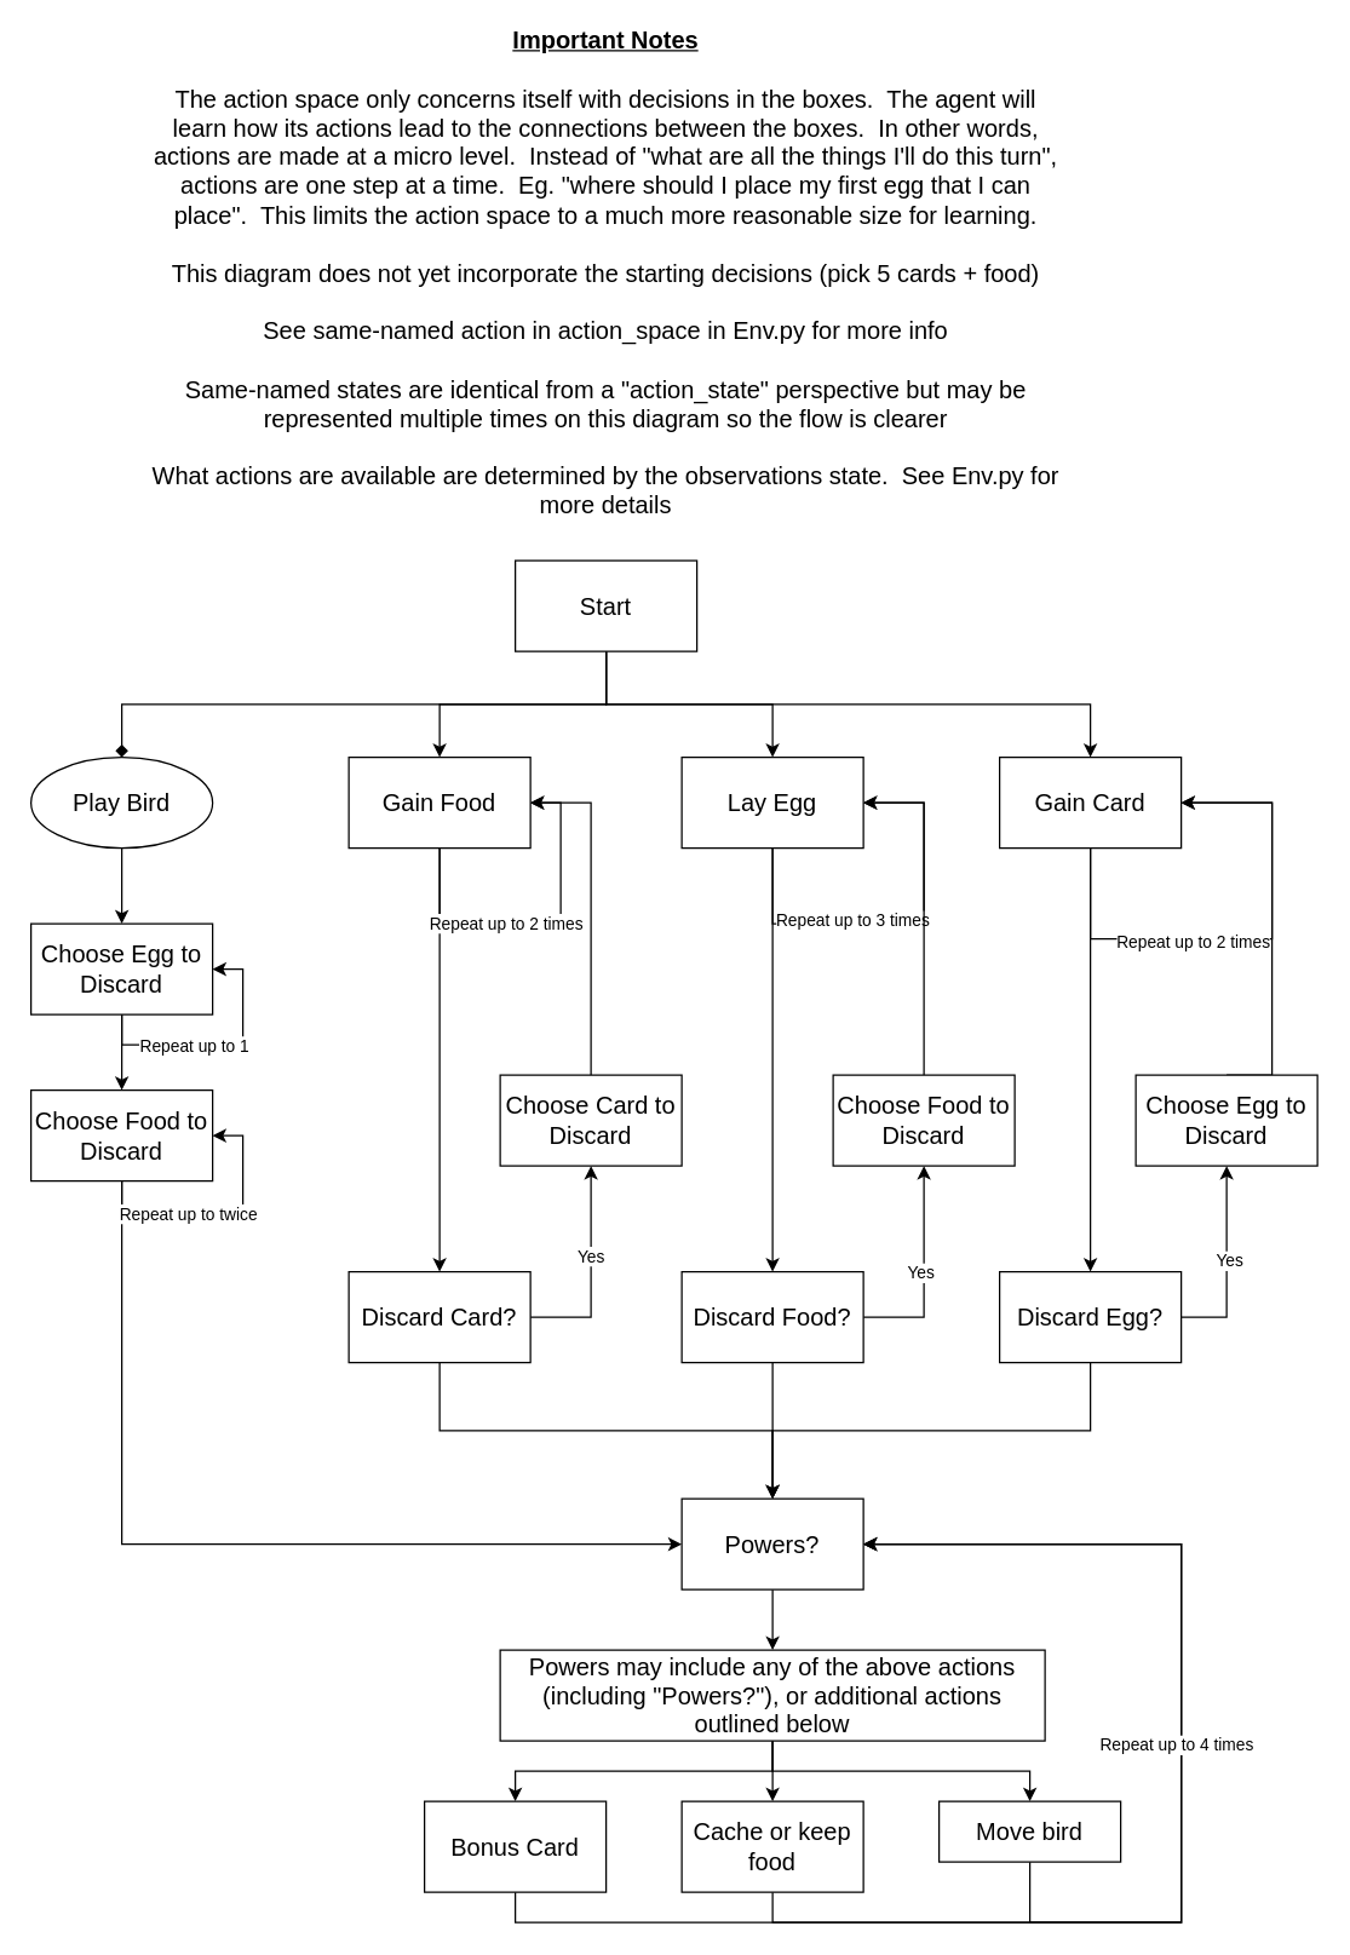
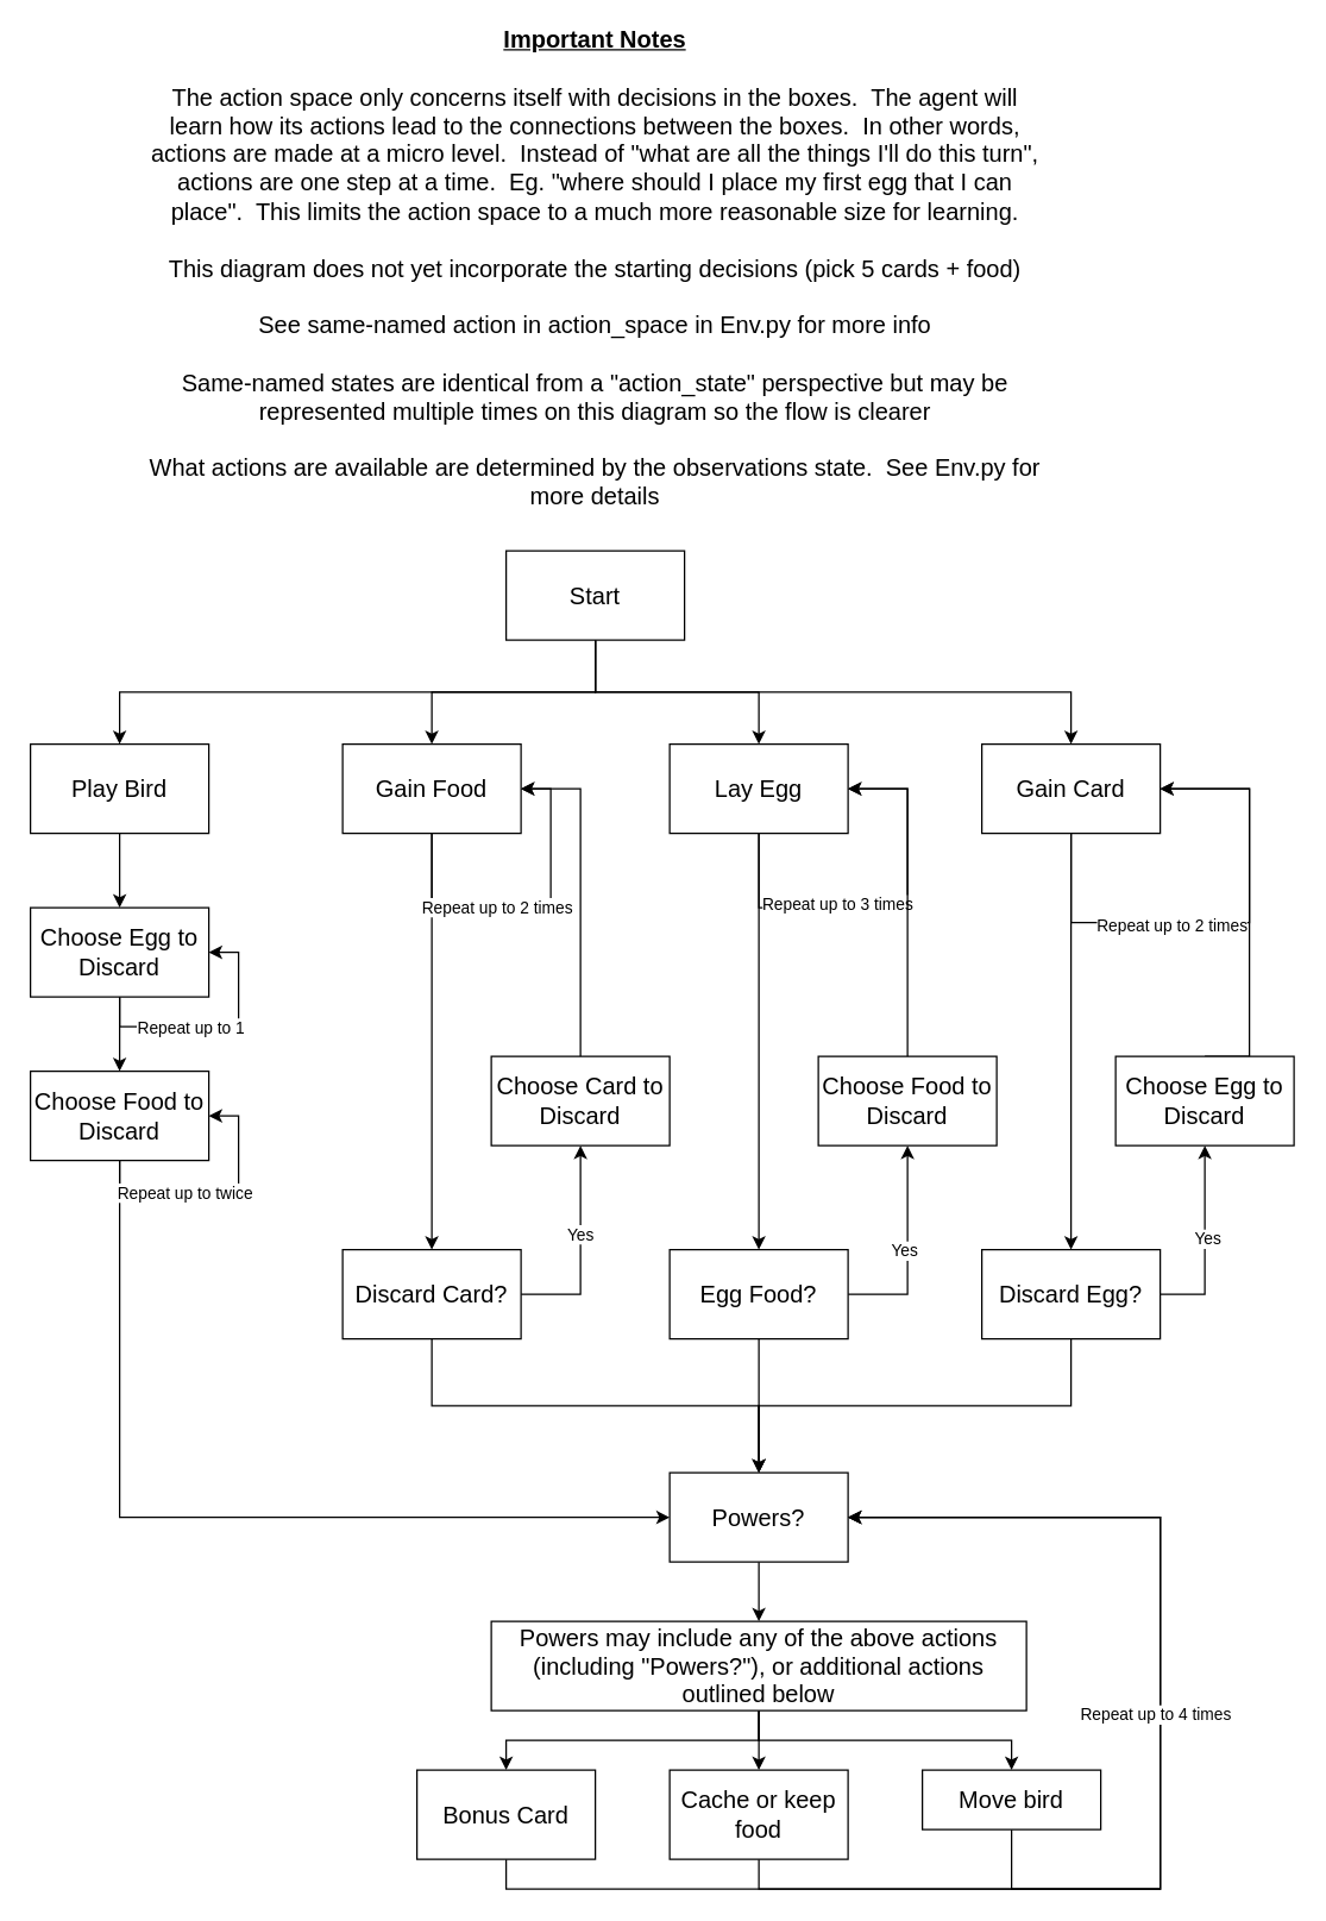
  <mxCell id="0" />
  <mxCell id="1" parent="0" />
  <mxCell id="2" style="edgeStyle=orthogonalEdgeStyle;rounded=0;orthogonalLoop=1;jettySize=auto;html=1;exitX=0.5;exitY=1;exitDx=0;exitDy=0;" edge="1" parent="1" source="6" target="12"><mxGeometry relative="1" as="geometry" /></mxCell>
  <mxCell id="3" style="edgeStyle=orthogonalEdgeStyle;rounded=0;orthogonalLoop=1;jettySize=auto;html=1;exitX=0.5;exitY=1;exitDx=0;exitDy=0;" edge="1" parent="1" source="6" target="14"><mxGeometry relative="1" as="geometry" /></mxCell>
  <mxCell id="4" style="edgeStyle=orthogonalEdgeStyle;rounded=0;orthogonalLoop=1;jettySize=auto;html=1;exitX=0.5;exitY=1;exitDx=0;exitDy=0;entryX=0.5;entryY=0;entryDx=0;entryDy=0;" edge="1" parent="1" source="6" target="10"><mxGeometry relative="1" as="geometry" /></mxCell>
- <mxCell id="5" style="edgeStyle=orthogonalEdgeStyle;rounded=0;orthogonalLoop=1;jettySize=auto;html=1;exitX=0.5;exitY=1;exitDx=0;exitDy=0;entryX=0.5;entryY=0;entryDx=0;entryDy=0;endArrow=diamond;" edge="1" parent="1" source="6" target="8"><mxGeometry relative="1" as="geometry" /></mxCell>
+ <mxCell id="5" style="edgeStyle=orthogonalEdgeStyle;rounded=0;orthogonalLoop=1;jettySize=auto;html=1;exitX=0.5;exitY=1;exitDx=0;exitDy=0;entryX=0.5;entryY=0;entryDx=0;entryDy=0;" edge="1" parent="1" source="6" target="8"><mxGeometry relative="1" as="geometry" /></mxCell>
  <mxCell id="6" value="&lt;font style=&quot;font-size: 16px;&quot;&gt;Start&lt;/font&gt;" style="rounded=0;whiteSpace=wrap;html=1;" parent="1" vertex="1"><mxGeometry x="340" y="370" width="120" height="60" as="geometry" /></mxCell>
  <mxCell id="7" style="edgeStyle=orthogonalEdgeStyle;rounded=0;orthogonalLoop=1;jettySize=auto;html=1;exitX=0.5;exitY=1;exitDx=0;exitDy=0;entryX=0.5;entryY=0;entryDx=0;entryDy=0;" edge="1" parent="1" source="8" target="43"><mxGeometry relative="1" as="geometry" /></mxCell>
- <mxCell id="8" value="&lt;font style=&quot;font-size: 16px;&quot;&gt;Play Bird&lt;/font&gt;" style="ellipse;whiteSpace=wrap;html=1;" parent="1" vertex="1"><mxGeometry x="20" y="500" width="120" height="60" as="geometry" /></mxCell>
+ <mxCell id="8" value="&lt;font style=&quot;font-size: 16px;&quot;&gt;Play Bird&lt;/font&gt;" style="rounded=0;whiteSpace=wrap;html=1;" parent="1" vertex="1"><mxGeometry x="20" y="500" width="120" height="60" as="geometry" /></mxCell>
  <mxCell id="9" style="edgeStyle=orthogonalEdgeStyle;rounded=0;orthogonalLoop=1;jettySize=auto;html=1;exitX=0.5;exitY=1;exitDx=0;exitDy=0;entryX=0.5;entryY=0;entryDx=0;entryDy=0;" edge="1" parent="1" source="10" target="31"><mxGeometry relative="1" as="geometry" /></mxCell>
  <mxCell id="10" value="&lt;font style=&quot;font-size: 16px;&quot;&gt;Gain Food&lt;/font&gt;" style="rounded=0;whiteSpace=wrap;html=1;" parent="1" vertex="1"><mxGeometry x="230" y="500" width="120" height="60" as="geometry" /></mxCell>
  <mxCell id="11" style="edgeStyle=orthogonalEdgeStyle;rounded=0;orthogonalLoop=1;jettySize=auto;html=1;exitX=0.5;exitY=1;exitDx=0;exitDy=0;entryX=0.5;entryY=0;entryDx=0;entryDy=0;" edge="1" parent="1" source="12" target="27"><mxGeometry relative="1" as="geometry" /></mxCell>
  <mxCell id="12" value="&lt;font style=&quot;font-size: 16px;&quot;&gt;Lay Egg&lt;/font&gt;" style="rounded=0;whiteSpace=wrap;html=1;" parent="1" vertex="1"><mxGeometry x="450" y="500" width="120" height="60" as="geometry" /></mxCell>
  <mxCell id="13" style="edgeStyle=orthogonalEdgeStyle;rounded=0;orthogonalLoop=1;jettySize=auto;html=1;exitX=0.5;exitY=1;exitDx=0;exitDy=0;" edge="1" parent="1" source="14" target="21"><mxGeometry relative="1" as="geometry" /></mxCell>
  <mxCell id="14" value="&lt;font style=&quot;font-size: 16px;&quot;&gt;Gain Card&lt;/font&gt;" style="rounded=0;whiteSpace=wrap;html=1;" parent="1" vertex="1"><mxGeometry x="660" y="500" width="120" height="60" as="geometry" /></mxCell>
  <mxCell id="15" value="&lt;font style=&quot;font-size: 16px;&quot;&gt;&lt;b&gt;&lt;u&gt;Important Notes&lt;br&gt;&lt;/u&gt;&lt;/b&gt;&lt;br&gt;The action space only concerns itself with decisions in the boxes.&amp;nbsp; The agent will learn how its actions lead to the connections between the boxes.&amp;nbsp; In other words, actions are made at a micro level.&amp;nbsp; Instead of &quot;what are all the things I'll do this turn&quot;, actions are one step at a time.&amp;nbsp; Eg. &quot;where should I place my first egg that I can place&quot;.&amp;nbsp; This limits the action space to a much more reasonable size for learning.&lt;br&gt;&lt;br&gt;This diagram does not yet incorporate the starting decisions (pick 5 cards + food)&lt;br&gt;&lt;br&gt;See same-named action in action_space in Env.py for more info&lt;br&gt;&lt;br&gt;Same-named states are identical from a &quot;action_state&quot; perspective but may be represented multiple times on this diagram so the flow is clearer&lt;br&gt;&lt;br&gt;What actions are available are determined by the observations state.&amp;nbsp; See Env.py for more details&lt;/font&gt;" style="text;html=1;strokeColor=none;fillColor=none;align=center;verticalAlign=middle;whiteSpace=wrap;rounded=0;" vertex="1" parent="1"><mxGeometry x="95" y="20" width="610" height="320" as="geometry" /></mxCell>
  <mxCell id="16" style="edgeStyle=orthogonalEdgeStyle;rounded=0;orthogonalLoop=1;jettySize=auto;html=1;exitX=0.5;exitY=1;exitDx=0;exitDy=0;entryX=1;entryY=0.5;entryDx=0;entryDy=0;" edge="1" parent="1" source="14" target="14"><mxGeometry relative="1" as="geometry"><Array as="points"><mxPoint x="720" y="620" /><mxPoint x="840" y="620" /><mxPoint x="840" y="530" /></Array></mxGeometry></mxCell>
  <mxCell id="17" value="Repeat up to 2 times" style="edgeLabel;html=1;align=center;verticalAlign=middle;resizable=0;points=[];" vertex="1" connectable="0" parent="16"><mxGeometry x="-0.23" y="-1" relative="1" as="geometry"><mxPoint as="offset" /></mxGeometry></mxCell>
  <mxCell id="18" style="edgeStyle=orthogonalEdgeStyle;rounded=0;orthogonalLoop=1;jettySize=auto;html=1;exitX=0.5;exitY=1;exitDx=0;exitDy=0;entryX=0.5;entryY=0;entryDx=0;entryDy=0;" edge="1" parent="1" source="21" target="35"><mxGeometry relative="1" as="geometry" /></mxCell>
  <mxCell id="19" style="edgeStyle=orthogonalEdgeStyle;rounded=0;orthogonalLoop=1;jettySize=auto;html=1;exitX=1;exitY=0.5;exitDx=0;exitDy=0;entryX=0.5;entryY=1;entryDx=0;entryDy=0;" edge="1" parent="1" source="21" target="37"><mxGeometry relative="1" as="geometry" /></mxCell>
  <mxCell id="20" value="Yes" style="edgeLabel;html=1;align=center;verticalAlign=middle;resizable=0;points=[];" vertex="1" connectable="0" parent="19"><mxGeometry x="0.04" y="-1" relative="1" as="geometry"><mxPoint as="offset" /></mxGeometry></mxCell>
  <mxCell id="21" value="&lt;font style=&quot;font-size: 16px;&quot;&gt;Discard Egg?&lt;/font&gt;" style="rounded=0;whiteSpace=wrap;html=1;" vertex="1" parent="1"><mxGeometry x="660" y="840" width="120" height="60" as="geometry" /></mxCell>
  <mxCell id="22" style="edgeStyle=orthogonalEdgeStyle;rounded=0;orthogonalLoop=1;jettySize=auto;html=1;exitX=0.5;exitY=1;exitDx=0;exitDy=0;entryX=1;entryY=0.5;entryDx=0;entryDy=0;" edge="1" parent="1" source="12" target="12"><mxGeometry relative="1" as="geometry"><Array as="points"><mxPoint x="510" y="610" /><mxPoint x="610" y="610" /><mxPoint x="610" y="530" /></Array></mxGeometry></mxCell>
  <mxCell id="23" value="Repeat up to 3 times" style="edgeLabel;html=1;align=center;verticalAlign=middle;resizable=0;points=[];" vertex="1" connectable="0" parent="22"><mxGeometry x="-0.246" y="3" relative="1" as="geometry"><mxPoint as="offset" /></mxGeometry></mxCell>
  <mxCell id="24" style="edgeStyle=orthogonalEdgeStyle;rounded=0;orthogonalLoop=1;jettySize=auto;html=1;exitX=0.5;exitY=1;exitDx=0;exitDy=0;" edge="1" parent="1" source="27"><mxGeometry relative="1" as="geometry"><mxPoint x="510" y="990" as="targetPoint" /></mxGeometry></mxCell>
  <mxCell id="25" style="edgeStyle=orthogonalEdgeStyle;rounded=0;orthogonalLoop=1;jettySize=auto;html=1;exitX=1;exitY=0.5;exitDx=0;exitDy=0;entryX=0.5;entryY=1;entryDx=0;entryDy=0;" edge="1" parent="1" source="27" target="39"><mxGeometry relative="1" as="geometry" /></mxCell>
  <mxCell id="26" value="Yes" style="edgeLabel;html=1;align=center;verticalAlign=middle;resizable=0;points=[];" vertex="1" connectable="0" parent="25"><mxGeometry x="-0.006" y="3" relative="1" as="geometry"><mxPoint as="offset" /></mxGeometry></mxCell>
- <mxCell id="27" value="&lt;font style=&quot;font-size: 16px;&quot;&gt;Discard Food?&lt;/font&gt;" style="rounded=0;whiteSpace=wrap;html=1;" vertex="1" parent="1"><mxGeometry x="450" y="840" width="120" height="60" as="geometry" /></mxCell>
+ <mxCell id="27" value="&lt;font style=&quot;font-size: 16px;&quot;&gt;Egg Food?&lt;/font&gt;" style="rounded=0;whiteSpace=wrap;html=1;" vertex="1" parent="1"><mxGeometry x="450" y="840" width="120" height="60" as="geometry" /></mxCell>
  <mxCell id="28" style="edgeStyle=orthogonalEdgeStyle;rounded=0;orthogonalLoop=1;jettySize=auto;html=1;exitX=0.5;exitY=1;exitDx=0;exitDy=0;entryX=0.5;entryY=0;entryDx=0;entryDy=0;" edge="1" parent="1" source="31" target="35"><mxGeometry relative="1" as="geometry" /></mxCell>
  <mxCell id="29" style="edgeStyle=orthogonalEdgeStyle;rounded=0;orthogonalLoop=1;jettySize=auto;html=1;exitX=1;exitY=0.5;exitDx=0;exitDy=0;entryX=0.5;entryY=1;entryDx=0;entryDy=0;" edge="1" parent="1" source="31" target="41"><mxGeometry relative="1" as="geometry" /></mxCell>
  <mxCell id="30" value="Yes" style="edgeLabel;html=1;align=center;verticalAlign=middle;resizable=0;points=[];" vertex="1" connectable="0" parent="29"><mxGeometry x="0.151" y="1" relative="1" as="geometry"><mxPoint as="offset" /></mxGeometry></mxCell>
  <mxCell id="31" value="&lt;font style=&quot;font-size: 16px;&quot;&gt;Discard Card?&lt;/font&gt;" style="rounded=0;whiteSpace=wrap;html=1;" vertex="1" parent="1"><mxGeometry x="230" y="840" width="120" height="60" as="geometry" /></mxCell>
  <mxCell id="32" style="edgeStyle=orthogonalEdgeStyle;rounded=0;orthogonalLoop=1;jettySize=auto;html=1;exitX=0.5;exitY=1;exitDx=0;exitDy=0;entryX=1;entryY=0.5;entryDx=0;entryDy=0;" edge="1" parent="1" source="10" target="10"><mxGeometry relative="1" as="geometry"><Array as="points"><mxPoint x="290" y="610" /><mxPoint x="370" y="610" /><mxPoint x="370" y="530" /></Array></mxGeometry></mxCell>
  <mxCell id="33" value="Repeat up to 2 times" style="edgeLabel;html=1;align=center;verticalAlign=middle;resizable=0;points=[];" vertex="1" connectable="0" parent="32"><mxGeometry x="-0.193" y="1" relative="1" as="geometry"><mxPoint as="offset" /></mxGeometry></mxCell>
  <mxCell id="34" style="edgeStyle=orthogonalEdgeStyle;rounded=0;orthogonalLoop=1;jettySize=auto;html=1;exitX=0.5;exitY=1;exitDx=0;exitDy=0;entryX=0.5;entryY=0;entryDx=0;entryDy=0;" edge="1" parent="1" source="35" target="53"><mxGeometry relative="1" as="geometry" /></mxCell>
  <mxCell id="35" value="&lt;span style=&quot;font-size: 16px;&quot;&gt;Powers?&lt;/span&gt;" style="rounded=0;whiteSpace=wrap;html=1;" vertex="1" parent="1"><mxGeometry x="450" y="990" width="120" height="60" as="geometry" /></mxCell>
  <mxCell id="36" style="edgeStyle=orthogonalEdgeStyle;rounded=0;orthogonalLoop=1;jettySize=auto;html=1;exitX=0.5;exitY=0;exitDx=0;exitDy=0;entryX=1;entryY=0.5;entryDx=0;entryDy=0;" edge="1" parent="1" source="37" target="14"><mxGeometry relative="1" as="geometry"><Array as="points"><mxPoint x="840" y="710" /><mxPoint x="840" y="530" /></Array></mxGeometry></mxCell>
  <mxCell id="37" value="&lt;span style=&quot;font-size: 16px;&quot;&gt;Choose Egg to Discard&lt;/span&gt;" style="rounded=0;whiteSpace=wrap;html=1;" vertex="1" parent="1"><mxGeometry x="750" y="710" width="120" height="60" as="geometry" /></mxCell>
  <mxCell id="38" style="edgeStyle=orthogonalEdgeStyle;rounded=0;orthogonalLoop=1;jettySize=auto;html=1;exitX=0.5;exitY=0;exitDx=0;exitDy=0;entryX=1;entryY=0.5;entryDx=0;entryDy=0;" edge="1" parent="1" source="39" target="12"><mxGeometry relative="1" as="geometry" /></mxCell>
  <mxCell id="39" value="&lt;span style=&quot;font-size: 16px;&quot;&gt;Choose Food to Discard&lt;/span&gt;" style="rounded=0;whiteSpace=wrap;html=1;" vertex="1" parent="1"><mxGeometry x="550" y="710" width="120" height="60" as="geometry" /></mxCell>
  <mxCell id="40" style="edgeStyle=orthogonalEdgeStyle;rounded=0;orthogonalLoop=1;jettySize=auto;html=1;exitX=0.5;exitY=0;exitDx=0;exitDy=0;entryX=1;entryY=0.5;entryDx=0;entryDy=0;" edge="1" parent="1" source="41" target="10"><mxGeometry relative="1" as="geometry" /></mxCell>
  <mxCell id="41" value="&lt;span style=&quot;font-size: 16px;&quot;&gt;Choose Card to Discard&lt;/span&gt;" style="rounded=0;whiteSpace=wrap;html=1;" vertex="1" parent="1"><mxGeometry x="330" y="710" width="120" height="60" as="geometry" /></mxCell>
  <mxCell id="42" style="edgeStyle=orthogonalEdgeStyle;rounded=0;orthogonalLoop=1;jettySize=auto;html=1;exitX=0.5;exitY=1;exitDx=0;exitDy=0;entryX=0.5;entryY=0;entryDx=0;entryDy=0;" edge="1" parent="1" source="43" target="45"><mxGeometry relative="1" as="geometry" /></mxCell>
  <mxCell id="43" value="&lt;span style=&quot;font-size: 16px;&quot;&gt;Choose Egg to Discard&lt;/span&gt;" style="rounded=0;whiteSpace=wrap;html=1;" vertex="1" parent="1"><mxGeometry x="20" y="610" width="120" height="60" as="geometry" /></mxCell>
  <mxCell id="44" style="edgeStyle=orthogonalEdgeStyle;rounded=0;orthogonalLoop=1;jettySize=auto;html=1;exitX=0.5;exitY=1;exitDx=0;exitDy=0;entryX=0;entryY=0.5;entryDx=0;entryDy=0;" edge="1" parent="1" source="45" target="35"><mxGeometry relative="1" as="geometry" /></mxCell>
  <mxCell id="45" value="&lt;span style=&quot;font-size: 16px;&quot;&gt;Choose Food to Discard&lt;/span&gt;" style="rounded=0;whiteSpace=wrap;html=1;" vertex="1" parent="1"><mxGeometry x="20" y="720" width="120" height="60" as="geometry" /></mxCell>
  <mxCell id="46" style="edgeStyle=orthogonalEdgeStyle;rounded=0;orthogonalLoop=1;jettySize=auto;html=1;exitX=0.5;exitY=1;exitDx=0;exitDy=0;entryX=1;entryY=0.5;entryDx=0;entryDy=0;" edge="1" parent="1" source="43" target="43"><mxGeometry relative="1" as="geometry" /></mxCell>
  <mxCell id="47" value="Repeat up to 1" style="edgeLabel;html=1;align=center;verticalAlign=middle;resizable=0;points=[];" vertex="1" connectable="0" parent="46"><mxGeometry x="-0.207" relative="1" as="geometry"><mxPoint as="offset" /></mxGeometry></mxCell>
  <mxCell id="48" style="edgeStyle=orthogonalEdgeStyle;rounded=0;orthogonalLoop=1;jettySize=auto;html=1;exitX=0.5;exitY=1;exitDx=0;exitDy=0;entryX=1;entryY=0.5;entryDx=0;entryDy=0;" edge="1" parent="1" source="45" target="45"><mxGeometry relative="1" as="geometry" /></mxCell>
  <mxCell id="49" value="Repeat up to twice" style="edgeLabel;html=1;align=center;verticalAlign=middle;resizable=0;points=[];" vertex="1" connectable="0" parent="48"><mxGeometry x="-0.254" y="-1" relative="1" as="geometry"><mxPoint as="offset" /></mxGeometry></mxCell>
  <mxCell id="50" style="edgeStyle=orthogonalEdgeStyle;rounded=0;orthogonalLoop=1;jettySize=auto;html=1;exitX=0.5;exitY=1;exitDx=0;exitDy=0;entryX=0.5;entryY=0;entryDx=0;entryDy=0;" edge="1" parent="1" source="53" target="57"><mxGeometry relative="1" as="geometry" /></mxCell>
  <mxCell id="51" style="edgeStyle=orthogonalEdgeStyle;rounded=0;orthogonalLoop=1;jettySize=auto;html=1;exitX=0.5;exitY=1;exitDx=0;exitDy=0;entryX=0.5;entryY=0;entryDx=0;entryDy=0;" edge="1" parent="1" source="53" target="55"><mxGeometry relative="1" as="geometry" /></mxCell>
  <mxCell id="52" style="edgeStyle=orthogonalEdgeStyle;rounded=0;orthogonalLoop=1;jettySize=auto;html=1;exitX=0.5;exitY=1;exitDx=0;exitDy=0;" edge="1" parent="1" source="53" target="60"><mxGeometry relative="1" as="geometry" /></mxCell>
  <mxCell id="53" value="&lt;font style=&quot;font-size: 16px;&quot;&gt;Powers may include any of the above actions (including &quot;Powers?&quot;), or additional actions outlined below&lt;/font&gt;" style="rounded=0;whiteSpace=wrap;html=1;" vertex="1" parent="1"><mxGeometry x="330" y="1090" width="360" height="60" as="geometry" /></mxCell>
  <mxCell id="54" style="edgeStyle=orthogonalEdgeStyle;rounded=0;orthogonalLoop=1;jettySize=auto;html=1;exitX=0.5;exitY=1;exitDx=0;exitDy=0;entryX=1;entryY=0.5;entryDx=0;entryDy=0;" edge="1" parent="1" source="55" target="35"><mxGeometry relative="1" as="geometry"><Array as="points"><mxPoint x="340" y="1270" /><mxPoint x="780" y="1270" /><mxPoint x="780" y="1020" /></Array></mxGeometry></mxCell>
  <mxCell id="55" value="&lt;span style=&quot;font-size: 16px;&quot;&gt;Bonus Card&lt;/span&gt;" style="rounded=0;whiteSpace=wrap;html=1;" vertex="1" parent="1"><mxGeometry x="280" y="1190" width="120" height="60" as="geometry" /></mxCell>
  <mxCell id="56" style="edgeStyle=orthogonalEdgeStyle;rounded=0;orthogonalLoop=1;jettySize=auto;html=1;exitX=0.5;exitY=1;exitDx=0;exitDy=0;entryX=1;entryY=0.5;entryDx=0;entryDy=0;" edge="1" parent="1" source="57" target="35"><mxGeometry relative="1" as="geometry"><Array as="points"><mxPoint x="510" y="1270" /><mxPoint x="780" y="1270" /><mxPoint x="780" y="1020" /></Array></mxGeometry></mxCell>
  <mxCell id="57" value="&lt;span style=&quot;font-size: 16px;&quot;&gt;Cache or keep food&lt;/span&gt;" style="rounded=0;whiteSpace=wrap;html=1;" vertex="1" parent="1"><mxGeometry x="450" y="1190" width="120" height="60" as="geometry" /></mxCell>
  <mxCell id="58" style="edgeStyle=orthogonalEdgeStyle;rounded=0;orthogonalLoop=1;jettySize=auto;html=1;exitX=0.5;exitY=1;exitDx=0;exitDy=0;entryX=1;entryY=0.5;entryDx=0;entryDy=0;" edge="1" parent="1" source="60" target="35"><mxGeometry relative="1" as="geometry"><Array as="points"><mxPoint x="680" y="1270" /><mxPoint x="780" y="1270" /><mxPoint x="780" y="1020" /></Array></mxGeometry></mxCell>
  <mxCell id="59" value="Repeat up to 4 times" style="edgeLabel;html=1;align=center;verticalAlign=middle;resizable=0;points=[];" vertex="1" connectable="0" parent="58"><mxGeometry x="-0.139" y="4" relative="1" as="geometry"><mxPoint as="offset" /></mxGeometry></mxCell>
  <mxCell id="60" value="&lt;span style=&quot;font-size: 16px;&quot;&gt;Move bird&lt;/span&gt;" style="rounded=0;whiteSpace=wrap;html=1;" vertex="1" parent="1"><mxGeometry x="620" y="1190" width="120" height="40" as="geometry" /></mxCell>
